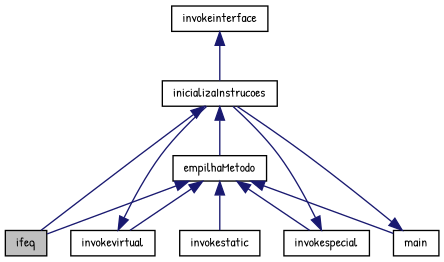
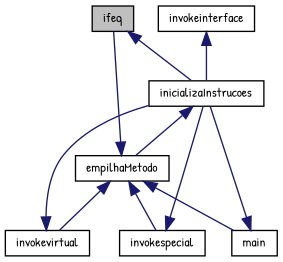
  digraph {
    fontname="Patrick Hand"
    rankdir=TB
    node [color=black fillcolor=white fontname="Patrick Hand" fontsize=10 shape=record style=filled]
    edge [color=midnightblue dir=back fontname="Patrick Hand" fontsize=10 labelfontname=Helvetica labelfontsize=10 style=solid]
    n1 [fillcolor=grey75 fontcolor=black height=0.2 label=ifeq width=0.4]
    n2 [height=0.2 label=inicializaInstrucoes width=0.4]
    n3 [height=0.2 label=empilhaMetodo width=0.4]
    n4 [height=0.2 label=invokevirtual width=0.4]
    n5 [height=0.2 label=invokespecial width=0.4]
-   n6 [height=0.2 label=invokestatic width=0.4]
    n7 [height=0.2 label=main width=0.4]
    n8 [height=0.2 label=invokeinterface width=0.4]
-   n2 -> n1
+   n1 -> n2
    n2 -> n3
    n3 -> n1
    n3 -> n4
    n3 -> n5
-   n3 -> n6
    n3 -> n7
    n4 -> n2
    n5 -> n2
    n7 -> n2
    n8 -> n2
  }
